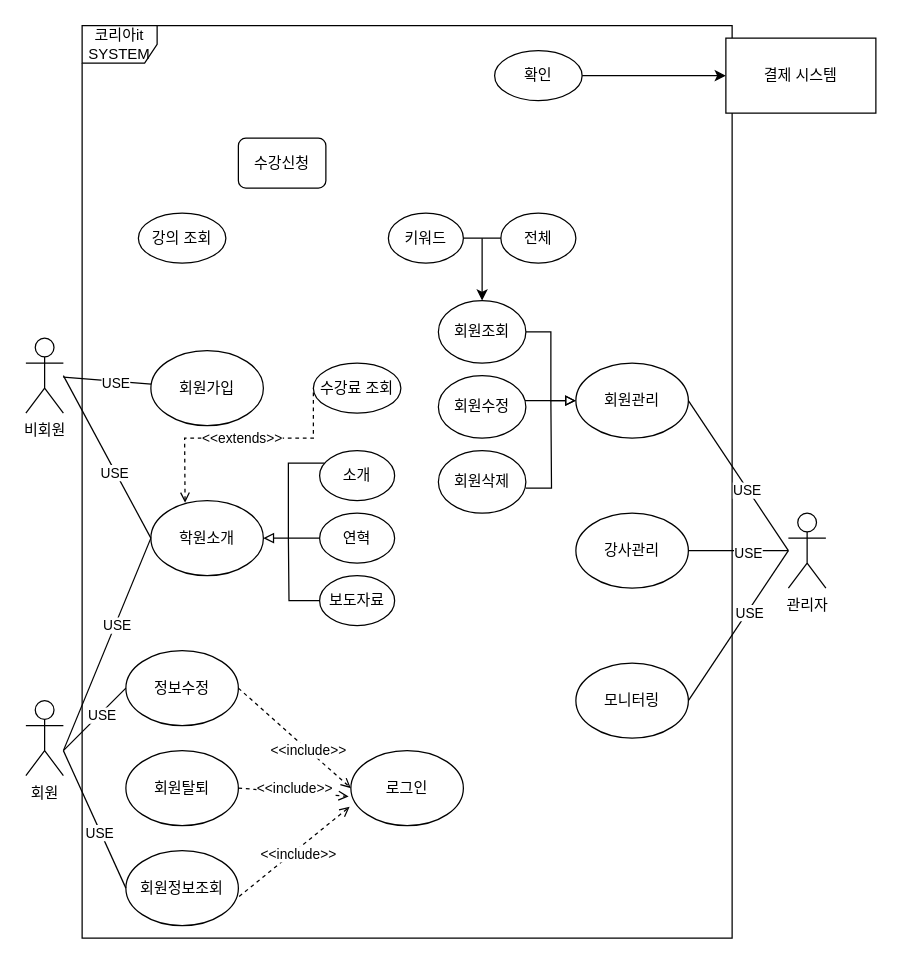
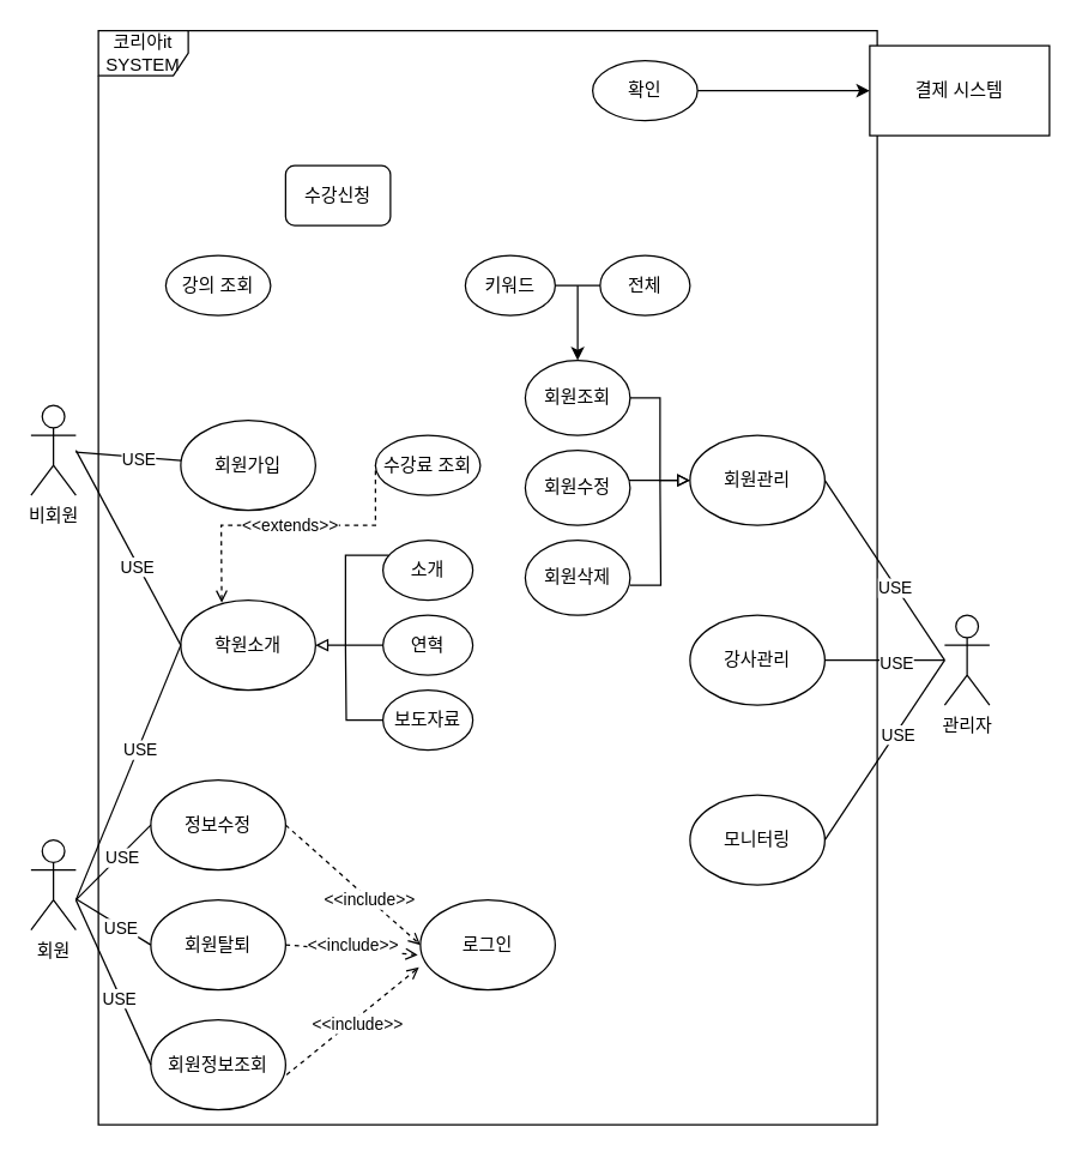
  <mxCell id="0" />
  <mxCell id="1" parent="0" />
  <mxCell id="2" value="관리자&lt;br&gt;" style="shape=umlActor;verticalLabelPosition=bottom;verticalAlign=top;html=1;outlineConnect=0;" vertex="1" parent="1"><mxGeometry x="630" y="410" width="30" height="60" as="geometry" /></mxCell>
  <mxCell id="3" value="비회원" style="shape=umlActor;verticalLabelPosition=bottom;verticalAlign=top;html=1;outlineConnect=0;" vertex="1" parent="1"><mxGeometry x="20" y="270" width="30" height="60" as="geometry" /></mxCell>
  <mxCell id="4" style="edgeStyle=orthogonalEdgeStyle;rounded=0;orthogonalLoop=1;jettySize=auto;html=1;exitX=1;exitY=1;exitDx=0;exitDy=0;exitPerimeter=0;" edge="1" parent="1" source="5"><mxGeometry relative="1" as="geometry"><mxPoint x="49.833" y="620" as="targetPoint" /></mxGeometry></mxCell>
  <mxCell id="5" value="회원" style="shape=umlActor;verticalLabelPosition=bottom;verticalAlign=top;html=1;outlineConnect=0;" vertex="1" parent="1"><mxGeometry x="20" y="560" width="30" height="60" as="geometry" /></mxCell>
  <mxCell id="6" value="코리아it&lt;br&gt;SYSTEM" style="shape=umlFrame;whiteSpace=wrap;html=1;pointerEvents=0;" vertex="1" parent="1"><mxGeometry x="65" y="20" width="520" height="730" as="geometry" /></mxCell>
  <mxCell id="7" value="회원가입" style="ellipse;whiteSpace=wrap;html=1;" vertex="1" parent="1"><mxGeometry x="120" y="280" width="90" height="60" as="geometry" /></mxCell>
  <mxCell id="8" value="정보수정" style="ellipse;whiteSpace=wrap;html=1;" vertex="1" parent="1"><mxGeometry x="100" y="520" width="90" height="60" as="geometry" /></mxCell>
  <mxCell id="9" value="회원정보조회" style="ellipse;whiteSpace=wrap;html=1;" vertex="1" parent="1"><mxGeometry x="100" y="680" width="90" height="60" as="geometry" /></mxCell>
  <mxCell id="10" value="회원탈퇴" style="ellipse;whiteSpace=wrap;html=1;" vertex="1" parent="1"><mxGeometry x="100" y="600" width="90" height="60" as="geometry" /></mxCell>
  <mxCell id="11" value="" style="endArrow=none;html=1;rounded=0;" edge="1" parent="1" source="7" target="3"><mxGeometry width="50" height="50" relative="1" as="geometry"><mxPoint x="280" y="510" as="sourcePoint" /><mxPoint x="330" y="460" as="targetPoint" /></mxGeometry></mxCell>
  <mxCell id="12" value="USE" style="edgeLabel;html=1;align=center;verticalAlign=middle;resizable=0;points=[];" vertex="1" connectable="0" parent="11"><mxGeometry x="-0.184" y="1" relative="1" as="geometry"><mxPoint as="offset" /></mxGeometry></mxCell>
  <mxCell id="13" value="" style="endArrow=none;html=1;rounded=0;exitX=0;exitY=0.5;exitDx=0;exitDy=0;" edge="1" parent="1" source="8"><mxGeometry width="50" height="50" relative="1" as="geometry"><mxPoint x="130" y="317" as="sourcePoint" /><mxPoint x="50" y="600" as="targetPoint" /><Array as="points" /></mxGeometry></mxCell>
  <mxCell id="14" value="USE" style="edgeLabel;html=1;align=center;verticalAlign=middle;resizable=0;points=[];" vertex="1" connectable="0" parent="13"><mxGeometry x="-0.184" y="1" relative="1" as="geometry"><mxPoint as="offset" /></mxGeometry></mxCell>
+ <mxCell id="15" value="" style="endArrow=none;html=1;rounded=0;exitX=0;exitY=0.5;exitDx=0;exitDy=0;" edge="1" parent="1" source="10" target="5"><mxGeometry width="50" height="50" relative="1" as="geometry"><mxPoint x="130" y="430" as="sourcePoint" /><mxPoint x="60" y="570" as="targetPoint" /><Array as="points" /></mxGeometry></mxCell>
+ <mxCell id="16" value="USE" style="edgeLabel;html=1;align=center;verticalAlign=middle;resizable=0;points=[];" vertex="1" connectable="0" parent="15"><mxGeometry x="-0.184" y="1" relative="1" as="geometry"><mxPoint as="offset" /></mxGeometry></mxCell>
  <mxCell id="17" value="" style="endArrow=none;html=1;rounded=0;exitX=0;exitY=0.5;exitDx=0;exitDy=0;" edge="1" parent="1" source="9" target="5"><mxGeometry width="50" height="50" relative="1" as="geometry"><mxPoint x="140" y="440" as="sourcePoint" /><mxPoint x="70" y="580" as="targetPoint" /><Array as="points"><mxPoint x="50" y="600" /></Array></mxGeometry></mxCell>
  <mxCell id="18" value="USE" style="edgeLabel;html=1;align=center;verticalAlign=middle;resizable=0;points=[];" vertex="1" connectable="0" parent="17"><mxGeometry x="-0.184" y="1" relative="1" as="geometry"><mxPoint as="offset" /></mxGeometry></mxCell>
  <mxCell id="19" value="로그인" style="ellipse;whiteSpace=wrap;html=1;" vertex="1" parent="1"><mxGeometry x="280" y="600" width="90" height="60" as="geometry" /></mxCell>
  <mxCell id="20" value="" style="endArrow=open;dashed=1;html=1;rounded=0;exitX=1;exitY=0.5;exitDx=0;exitDy=0;entryX=0;entryY=0.5;entryDx=0;entryDy=0;startArrow=none;startFill=0;endFill=0;" edge="1" parent="1" source="8" target="19"><mxGeometry width="50" height="50" relative="1" as="geometry"><mxPoint x="220" y="460" as="sourcePoint" /><mxPoint x="270" y="410" as="targetPoint" /></mxGeometry></mxCell>
  <mxCell id="21" value="&amp;lt;&amp;lt;include&amp;gt;&amp;gt;" style="edgeLabel;html=1;align=center;verticalAlign=middle;resizable=0;points=[];" vertex="1" connectable="0" parent="20"><mxGeometry x="0.229" relative="1" as="geometry"><mxPoint as="offset" /></mxGeometry></mxCell>
  <mxCell id="22" value="" style="endArrow=open;dashed=1;html=1;rounded=0;exitX=1;exitY=0.5;exitDx=0;exitDy=0;entryX=-0.02;entryY=0.611;entryDx=0;entryDy=0;entryPerimeter=0;startArrow=none;startFill=0;endFill=0;" edge="1" parent="1" source="10" target="19"><mxGeometry width="50" height="50" relative="1" as="geometry"><mxPoint x="220" y="430" as="sourcePoint" /><mxPoint x="265" y="467" as="targetPoint" /></mxGeometry></mxCell>
  <mxCell id="23" value="&amp;lt;&amp;lt;include&amp;gt;&amp;gt;" style="edgeLabel;html=1;align=center;verticalAlign=middle;resizable=0;points=[];" vertex="1" connectable="0" parent="22"><mxGeometry x="0.467" y="1" relative="1" as="geometry"><mxPoint x="-20" y="-4" as="offset" /></mxGeometry></mxCell>
  <mxCell id="24" value="" style="endArrow=open;dashed=1;html=1;rounded=0;exitX=1.007;exitY=0.611;exitDx=0;exitDy=0;entryX=-0.011;entryY=0.75;entryDx=0;entryDy=0;exitPerimeter=0;startArrow=none;startFill=0;endFill=0;entryPerimeter=0;" edge="1" parent="1" source="9" target="19"><mxGeometry width="50" height="50" relative="1" as="geometry"><mxPoint x="230" y="440" as="sourcePoint" /><mxPoint x="275" y="477" as="targetPoint" /><Array as="points" /></mxGeometry></mxCell>
  <mxCell id="25" value="&amp;lt;&amp;lt;include&amp;gt;&amp;gt;" style="edgeLabel;html=1;align=center;verticalAlign=middle;resizable=0;points=[];" vertex="1" connectable="0" parent="24"><mxGeometry x="0.027" y="-3" relative="1" as="geometry"><mxPoint as="offset" /></mxGeometry></mxCell>
  <mxCell id="26" value="학원소개" style="ellipse;whiteSpace=wrap;html=1;" vertex="1" parent="1"><mxGeometry x="120" y="400" width="90" height="60" as="geometry" /></mxCell>
  <mxCell id="27" value="" style="endArrow=none;html=1;rounded=0;exitX=0;exitY=0.5;exitDx=0;exitDy=0;" edge="1" parent="1" source="26"><mxGeometry width="50" height="50" relative="1" as="geometry"><mxPoint x="130" y="317" as="sourcePoint" /><mxPoint x="50" y="300" as="targetPoint" /></mxGeometry></mxCell>
  <mxCell id="28" value="USE" style="edgeLabel;html=1;align=center;verticalAlign=middle;resizable=0;points=[];" vertex="1" connectable="0" parent="27"><mxGeometry x="-0.184" y="1" relative="1" as="geometry"><mxPoint as="offset" /></mxGeometry></mxCell>
  <mxCell id="29" value="" style="endArrow=none;html=1;rounded=0;exitX=0;exitY=0.5;exitDx=0;exitDy=0;" edge="1" parent="1" source="26"><mxGeometry width="50" height="50" relative="1" as="geometry"><mxPoint x="130" y="440" as="sourcePoint" /><mxPoint x="50" y="600" as="targetPoint" /></mxGeometry></mxCell>
  <mxCell id="30" value="USE" style="edgeLabel;html=1;align=center;verticalAlign=middle;resizable=0;points=[];" vertex="1" connectable="0" parent="29"><mxGeometry x="-0.184" y="1" relative="1" as="geometry"><mxPoint as="offset" /></mxGeometry></mxCell>
  <mxCell id="31" style="edgeStyle=orthogonalEdgeStyle;rounded=0;orthogonalLoop=1;jettySize=auto;html=1;endArrow=none;endFill=0;" edge="1" parent="1" source="32"><mxGeometry relative="1" as="geometry"><mxPoint x="230" y="430" as="targetPoint" /><Array as="points"><mxPoint x="230" y="370" /></Array></mxGeometry></mxCell>
  <mxCell id="32" value="소개" style="ellipse;whiteSpace=wrap;html=1;" vertex="1" parent="1"><mxGeometry x="255" y="360" width="60" height="40" as="geometry" /></mxCell>
  <mxCell id="33" style="edgeStyle=orthogonalEdgeStyle;rounded=0;orthogonalLoop=1;jettySize=auto;html=1;entryX=1;entryY=0.5;entryDx=0;entryDy=0;endArrow=block;endFill=0;" edge="1" parent="1" source="34" target="26"><mxGeometry relative="1" as="geometry" /></mxCell>
  <mxCell id="34" value="연혁" style="ellipse;whiteSpace=wrap;html=1;" vertex="1" parent="1"><mxGeometry x="255" y="410" width="60" height="40" as="geometry" /></mxCell>
  <mxCell id="35" value="보도자료" style="ellipse;whiteSpace=wrap;html=1;" vertex="1" parent="1"><mxGeometry x="255" y="460" width="60" height="40" as="geometry" /></mxCell>
  <mxCell id="36" style="edgeStyle=orthogonalEdgeStyle;rounded=0;orthogonalLoop=1;jettySize=auto;html=1;endArrow=none;endFill=0;" edge="1" parent="1" source="35"><mxGeometry relative="1" as="geometry"><mxPoint x="230" y="430" as="targetPoint" /></mxGeometry></mxCell>
  <mxCell id="37" value="수강료 조회" style="ellipse;whiteSpace=wrap;html=1;" vertex="1" parent="1"><mxGeometry x="250" y="290" width="70" height="40" as="geometry" /></mxCell>
  <mxCell id="38" value="" style="endArrow=none;dashed=1;html=1;rounded=0;entryX=0;entryY=0.5;entryDx=0;entryDy=0;exitX=0.304;exitY=0.028;exitDx=0;exitDy=0;exitPerimeter=0;startArrow=open;startFill=0;" edge="1" parent="1" source="26" target="37"><mxGeometry width="50" height="50" relative="1" as="geometry"><mxPoint x="190" y="360" as="sourcePoint" /><mxPoint x="240" y="310" as="targetPoint" /><Array as="points"><mxPoint x="147" y="350" /><mxPoint x="200" y="350" /><mxPoint x="250" y="350" /></Array></mxGeometry></mxCell>
  <mxCell id="39" value="&amp;lt;&amp;lt;extends&amp;gt;&amp;gt;" style="edgeLabel;html=1;align=center;verticalAlign=middle;resizable=0;points=[];" vertex="1" connectable="0" parent="38"><mxGeometry x="-0.006" y="1" relative="1" as="geometry"><mxPoint as="offset" /></mxGeometry></mxCell>
  <mxCell id="40" value="회원관리" style="ellipse;whiteSpace=wrap;html=1;" vertex="1" parent="1"><mxGeometry x="460" y="290" width="90" height="60" as="geometry" /></mxCell>
  <mxCell id="41" value="강사관리" style="ellipse;whiteSpace=wrap;html=1;" vertex="1" parent="1"><mxGeometry x="460" y="410" width="90" height="60" as="geometry" /></mxCell>
  <mxCell id="42" value="모니터링" style="ellipse;whiteSpace=wrap;html=1;" vertex="1" parent="1"><mxGeometry x="460" y="530" width="90" height="60" as="geometry" /></mxCell>
  <mxCell id="43" value="" style="endArrow=none;html=1;rounded=0;entryX=1;entryY=0.5;entryDx=0;entryDy=0;" edge="1" parent="1" target="40"><mxGeometry width="50" height="50" relative="1" as="geometry"><mxPoint x="630" y="440" as="sourcePoint" /><mxPoint x="560" y="437" as="targetPoint" /></mxGeometry></mxCell>
  <mxCell id="44" value="USE" style="edgeLabel;html=1;align=center;verticalAlign=middle;resizable=0;points=[];" vertex="1" connectable="0" parent="43"><mxGeometry x="-0.184" y="1" relative="1" as="geometry"><mxPoint as="offset" /></mxGeometry></mxCell>
  <mxCell id="45" value="" style="endArrow=none;html=1;rounded=0;entryX=1;entryY=0.5;entryDx=0;entryDy=0;" edge="1" parent="1" source="2" target="41"><mxGeometry width="50" height="50" relative="1" as="geometry"><mxPoint x="630" y="451" as="sourcePoint" /><mxPoint x="540" y="340" as="targetPoint" /></mxGeometry></mxCell>
  <mxCell id="46" value="USE" style="edgeLabel;html=1;align=center;verticalAlign=middle;resizable=0;points=[];" vertex="1" connectable="0" parent="45"><mxGeometry x="-0.184" y="1" relative="1" as="geometry"><mxPoint as="offset" /></mxGeometry></mxCell>
  <mxCell id="47" value="" style="endArrow=none;html=1;rounded=0;entryX=1;entryY=0.5;entryDx=0;entryDy=0;" edge="1" parent="1" target="42"><mxGeometry width="50" height="50" relative="1" as="geometry"><mxPoint x="630" y="440" as="sourcePoint" /><mxPoint x="540" y="590" as="targetPoint" /></mxGeometry></mxCell>
  <mxCell id="48" value="USE" style="edgeLabel;html=1;align=center;verticalAlign=middle;resizable=0;points=[];" vertex="1" connectable="0" parent="47"><mxGeometry x="-0.184" y="1" relative="1" as="geometry"><mxPoint as="offset" /></mxGeometry></mxCell>
  <mxCell id="49" value="" style="edgeStyle=orthogonalEdgeStyle;rounded=0;orthogonalLoop=1;jettySize=auto;html=1;endArrow=block;endFill=0;" edge="1" parent="1" source="50" target="40"><mxGeometry relative="1" as="geometry"><Array as="points"><mxPoint x="440" y="265" /><mxPoint x="440" y="320" /></Array></mxGeometry></mxCell>
  <mxCell id="50" value="회원조회" style="ellipse;whiteSpace=wrap;html=1;" vertex="1" parent="1"><mxGeometry x="350" y="240" width="70" height="50" as="geometry" /></mxCell>
  <mxCell id="51" style="edgeStyle=orthogonalEdgeStyle;rounded=0;orthogonalLoop=1;jettySize=auto;html=1;endArrow=block;endFill=0;" edge="1" parent="1" source="52" target="40"><mxGeometry relative="1" as="geometry"><Array as="points"><mxPoint x="440" y="320" /><mxPoint x="440" y="320" /></Array></mxGeometry></mxCell>
  <mxCell id="52" value="회원수정" style="ellipse;whiteSpace=wrap;html=1;" vertex="1" parent="1"><mxGeometry x="350" y="300" width="70" height="50" as="geometry" /></mxCell>
  <mxCell id="53" value="회원삭제" style="ellipse;whiteSpace=wrap;html=1;" vertex="1" parent="1"><mxGeometry x="350" y="360" width="70" height="50" as="geometry" /></mxCell>
  <mxCell id="54" style="edgeStyle=orthogonalEdgeStyle;rounded=0;orthogonalLoop=1;jettySize=auto;html=1;exitX=1;exitY=0.6;exitDx=0;exitDy=0;endArrow=none;endFill=0;exitPerimeter=0;" edge="1" parent="1" source="53"><mxGeometry relative="1" as="geometry"><mxPoint x="420" y="385.82" as="sourcePoint" /><mxPoint x="440" y="320" as="targetPoint" /></mxGeometry></mxCell>
  <mxCell id="55" value="전체" style="ellipse;whiteSpace=wrap;html=1;" vertex="1" parent="1"><mxGeometry x="400" y="170" width="60" height="40" as="geometry" /></mxCell>
  <mxCell id="56" style="edgeStyle=orthogonalEdgeStyle;rounded=0;orthogonalLoop=1;jettySize=auto;html=1;exitX=1;exitY=0.5;exitDx=0;exitDy=0;entryX=0;entryY=0.5;entryDx=0;entryDy=0;endArrow=none;endFill=0;" edge="1" parent="1" source="57" target="55"><mxGeometry relative="1" as="geometry" /></mxCell>
  <mxCell id="57" value="키워드" style="ellipse;whiteSpace=wrap;html=1;" vertex="1" parent="1"><mxGeometry x="310" y="170" width="60" height="40" as="geometry" /></mxCell>
  <mxCell id="58" value="" style="endArrow=none;html=1;rounded=0;exitX=0.5;exitY=0;exitDx=0;exitDy=0;endFill=0;startArrow=classic;startFill=1;" edge="1" parent="1" source="50"><mxGeometry width="50" height="50" relative="1" as="geometry"><mxPoint x="350" y="240" as="sourcePoint" /><mxPoint x="385" y="190" as="targetPoint" /></mxGeometry></mxCell>
  <mxCell id="59" value="수강신청" style="whiteSpace=wrap;html=1;rounded=1;" vertex="1" parent="1"><mxGeometry x="190" y="110" width="70" height="40" as="geometry" /></mxCell>
  <mxCell id="60" value="강의 조회" style="ellipse;whiteSpace=wrap;html=1;" vertex="1" parent="1"><mxGeometry x="110" y="170" width="70" height="40" as="geometry" /></mxCell>
  <mxCell id="61" value="" style="edgeStyle=orthogonalEdgeStyle;rounded=0;orthogonalLoop=1;jettySize=auto;html=1;" edge="1" parent="1" source="62" target="63"><mxGeometry relative="1" as="geometry" /></mxCell>
  <mxCell id="62" value="확인" style="ellipse;whiteSpace=wrap;html=1;" vertex="1" parent="1"><mxGeometry x="395" y="40" width="70" height="40" as="geometry" /></mxCell>
  <mxCell id="63" value="결제 시스템" style="whiteSpace=wrap;html=1;" vertex="1" parent="1"><mxGeometry x="580" y="30" width="120" height="60" as="geometry" /></mxCell>
